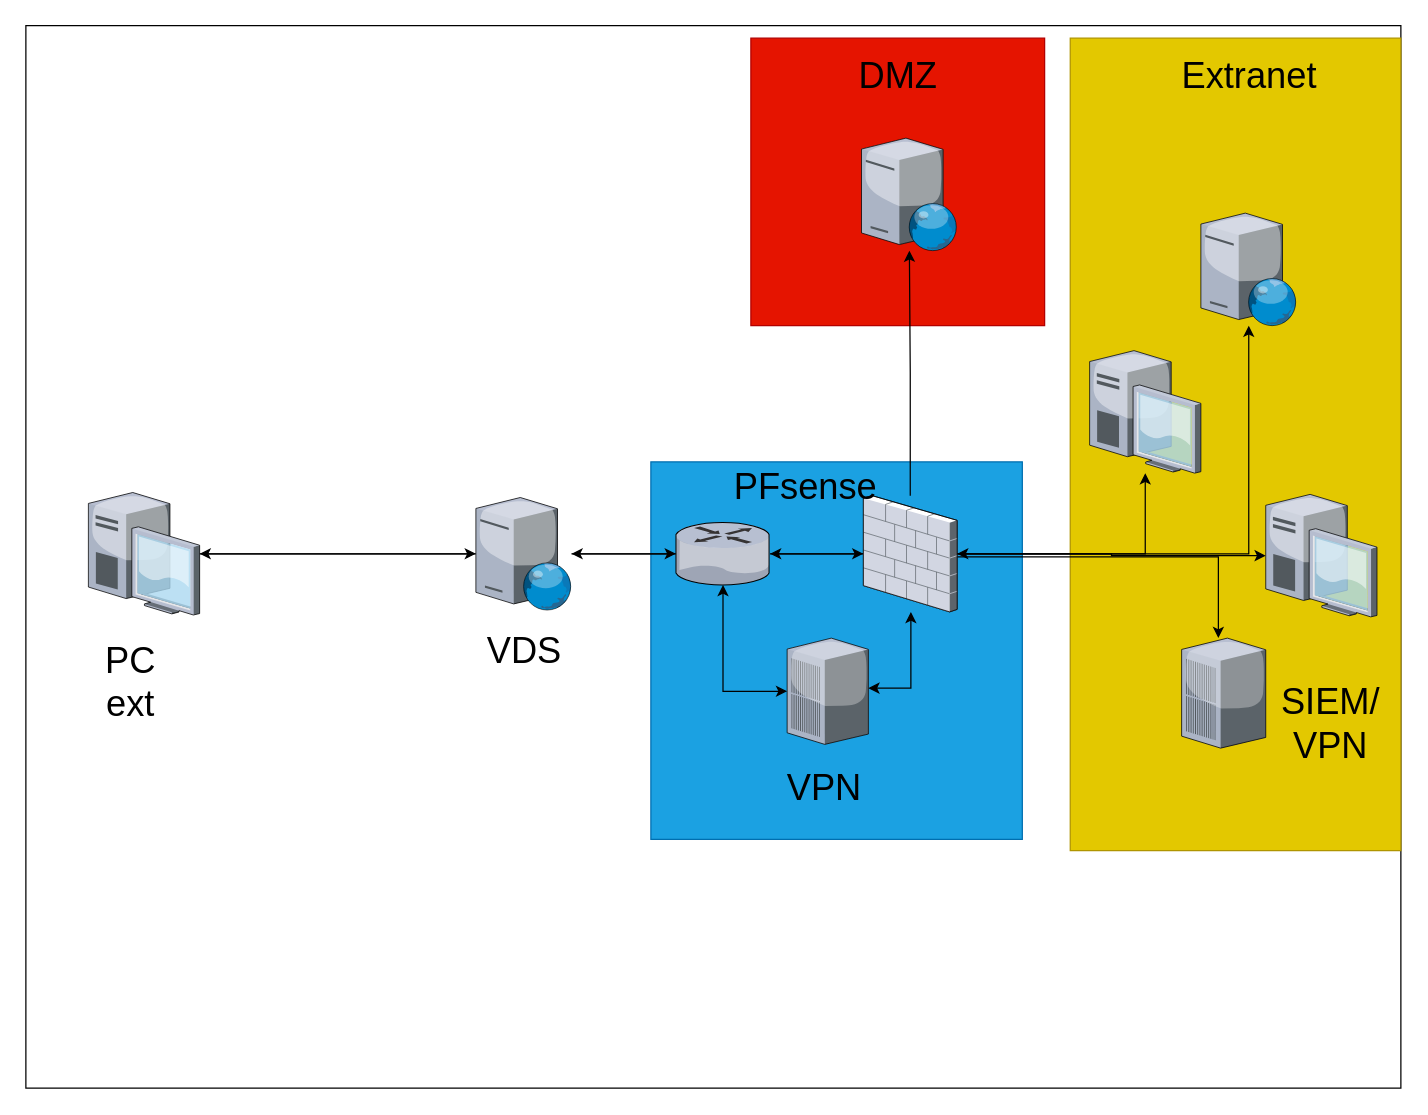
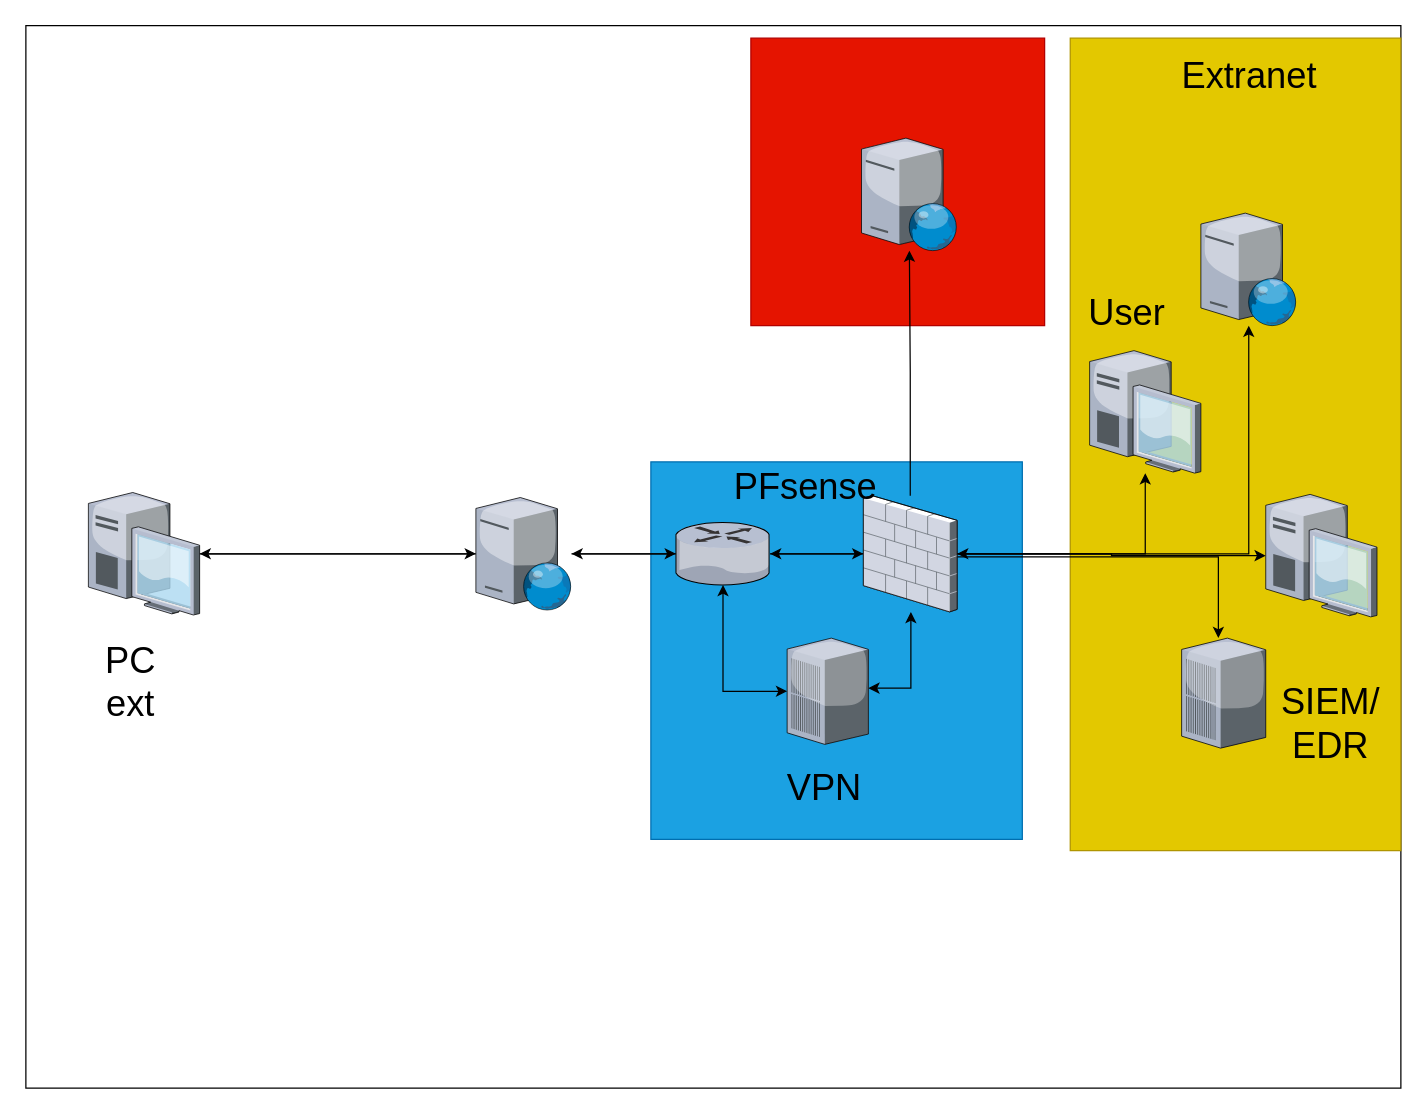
  <mxCell id="0" />
  <mxCell id="1" parent="0" />
  <mxCell id="2" value="" style="rounded=0;whiteSpace=wrap;html=1;" vertex="1" parent="1"><mxGeometry width="1100" height="850" as="geometry" x="20" y="20" /></mxCell>
  <mxCell id="3" value="" style="rounded=0;whiteSpace=wrap;html=1;fillColor=#1ba1e2;fontColor=#ffffff;strokeColor=#006EAF;" vertex="1" parent="1"><mxGeometry x="520" y="369" width="297.16" height="302" as="geometry" /></mxCell>
  <mxCell id="4" value="" style="rounded=0;whiteSpace=wrap;html=1;fillColor=#e3c800;fontColor=#000000;strokeColor=#B09500;" vertex="1" parent="1"><mxGeometry x="855.5" y="30" width="264.5" height="650" as="geometry" /></mxCell>
  <mxCell id="5" value="" style="rounded=0;whiteSpace=wrap;html=1;fillColor=light-dark(#E51400,#FF0000);fontColor=#ffffff;strokeColor=#B20000;" vertex="1" parent="1"><mxGeometry x="600" y="30" width="235" height="230" as="geometry" /></mxCell>
  <mxCell id="6" style="edgeStyle=orthogonalEdgeStyle;rounded=0;orthogonalLoop=1;jettySize=auto;html=1;" edge="1" parent="1" source="11" target="21"><mxGeometry relative="1" as="geometry"><Array as="points"><mxPoint x="974" y="445" /></Array></mxGeometry></mxCell>
  <mxCell id="7" style="edgeStyle=orthogonalEdgeStyle;rounded=0;orthogonalLoop=1;jettySize=auto;html=1;" edge="1" parent="1" source="11" target="20"><mxGeometry relative="1" as="geometry" /></mxCell>
  <mxCell id="8" style="edgeStyle=orthogonalEdgeStyle;rounded=0;orthogonalLoop=1;jettySize=auto;html=1;" edge="1" parent="1" source="11" target="14"><mxGeometry relative="1" as="geometry"><Array as="points"><mxPoint x="640" y="443" /><mxPoint x="640" y="443" /></Array></mxGeometry></mxCell>
  <mxCell id="9" style="edgeStyle=orthogonalEdgeStyle;rounded=0;orthogonalLoop=1;jettySize=auto;html=1;" edge="1" parent="1" source="11" target="15"><mxGeometry relative="1" as="geometry" /></mxCell>
  <mxCell id="10" style="edgeStyle=orthogonalEdgeStyle;rounded=0;orthogonalLoop=1;jettySize=auto;html=1;" edge="1" parent="1" source="11" target="16"><mxGeometry relative="1" as="geometry" /></mxCell>
  <mxCell id="11" value="" style="verticalLabelPosition=bottom;sketch=0;aspect=fixed;html=1;verticalAlign=top;strokeColor=none;align=center;outlineConnect=0;shape=mxgraph.citrix.firewall;" vertex="1" parent="1"><mxGeometry x="690" y="396" width="75" height="93" as="geometry" /></mxCell>
  <mxCell id="12" style="edgeStyle=orthogonalEdgeStyle;rounded=0;orthogonalLoop=1;jettySize=auto;html=1;" edge="1" parent="1" source="14" target="11"><mxGeometry relative="1" as="geometry"><Array as="points"><mxPoint x="640" y="443" /><mxPoint x="640" y="443" /></Array></mxGeometry></mxCell>
  <mxCell id="13" style="edgeStyle=orthogonalEdgeStyle;rounded=0;orthogonalLoop=1;jettySize=auto;html=1;" edge="1" parent="1" source="14" target="24"><mxGeometry relative="1" as="geometry" /></mxCell>
  <mxCell id="14" value="" style="verticalLabelPosition=bottom;sketch=0;aspect=fixed;html=1;verticalAlign=top;strokeColor=none;align=center;outlineConnect=0;shape=mxgraph.citrix.router;" vertex="1" parent="1"><mxGeometry x="540" y="417.5" width="75.34" height="50" as="geometry" /></mxCell>
  <mxCell id="15" value="" style="verticalLabelPosition=bottom;sketch=0;aspect=fixed;html=1;verticalAlign=top;strokeColor=none;align=center;outlineConnect=0;shape=mxgraph.citrix.desktop;" vertex="1" parent="1"><mxGeometry x="1011.89" y="395" width="89" height="98" as="geometry" /></mxCell>
  <mxCell id="16" value="" style="verticalLabelPosition=bottom;sketch=0;aspect=fixed;html=1;verticalAlign=top;strokeColor=none;align=center;outlineConnect=0;shape=mxgraph.citrix.desktop;" vertex="1" parent="1"><mxGeometry x="871" y="280" width="89" height="98" as="geometry" /></mxCell>
  <mxCell id="17" style="edgeStyle=orthogonalEdgeStyle;rounded=0;orthogonalLoop=1;jettySize=auto;html=1;" edge="1" parent="1" source="18" target="24"><mxGeometry relative="1" as="geometry" /></mxCell>
  <mxCell id="18" value="" style="verticalLabelPosition=bottom;sketch=0;aspect=fixed;html=1;verticalAlign=top;strokeColor=none;align=center;outlineConnect=0;shape=mxgraph.citrix.desktop;" vertex="1" parent="1"><mxGeometry x="70" y="393.5" width="89" height="98" as="geometry" /></mxCell>
  <mxCell id="19" value="" style="verticalLabelPosition=bottom;sketch=0;aspect=fixed;html=1;verticalAlign=top;strokeColor=none;align=center;outlineConnect=0;shape=mxgraph.citrix.web_server;" vertex="1" parent="1"><mxGeometry x="960" y="170" width="76.5" height="90" as="geometry" /></mxCell>
  <mxCell id="20" value="" style="verticalLabelPosition=bottom;sketch=0;aspect=fixed;html=1;verticalAlign=top;strokeColor=none;align=center;outlineConnect=0;shape=mxgraph.citrix.web_server;" vertex="1" parent="1"><mxGeometry x="688.5" y="110" width="76.5" height="90" as="geometry" /></mxCell>
  <mxCell id="21" value="" style="verticalLabelPosition=bottom;sketch=0;aspect=fixed;html=1;verticalAlign=top;strokeColor=none;align=center;outlineConnect=0;shape=mxgraph.citrix.pbx_server;" vertex="1" parent="1"><mxGeometry x="944.6" y="510" width="67.29" height="88" as="geometry" /></mxCell>
  <mxCell id="22" style="edgeStyle=orthogonalEdgeStyle;rounded=0;orthogonalLoop=1;jettySize=auto;html=1;" edge="1" parent="1" source="24" target="14"><mxGeometry relative="1" as="geometry" /></mxCell>
  <mxCell id="23" style="edgeStyle=orthogonalEdgeStyle;rounded=0;orthogonalLoop=1;jettySize=auto;html=1;" edge="1" parent="1" source="24" target="18"><mxGeometry relative="1" as="geometry" /></mxCell>
  <mxCell id="24" value="" style="verticalLabelPosition=bottom;sketch=0;aspect=fixed;html=1;verticalAlign=top;strokeColor=none;align=center;outlineConnect=0;shape=mxgraph.citrix.web_server;" vertex="1" parent="1"><mxGeometry x="380" y="397.5" width="76.5" height="90" as="geometry" /></mxCell>
- <mxCell id="25" value="DMZ" style="text;html=1;align=center;verticalAlign=middle;whiteSpace=wrap;rounded=0;fontSize=29;" vertex="1" parent="1"><mxGeometry x="673.75" y="40" width="87.5" height="40" as="geometry" /></mxCell>
  <mxCell id="26" value="PC ext" style="text;html=1;align=center;verticalAlign=middle;whiteSpace=wrap;rounded=0;fontSize=29;" vertex="1" parent="1"><mxGeometry x="60" y="525" width="87.5" height="40" as="geometry" /></mxCell>
- <mxCell id="27" value="VDS" style="text;html=1;align=center;verticalAlign=middle;whiteSpace=wrap;rounded=0;fontSize=29;" vertex="1" parent="1"><mxGeometry x="374.5" y="500" width="87.5" height="40" as="geometry" /></mxCell>
  <mxCell id="28" value="PFsense" style="text;html=1;align=center;verticalAlign=middle;whiteSpace=wrap;rounded=0;fontSize=29;" vertex="1" parent="1"><mxGeometry x="600" y="369" width="87.5" height="40" as="geometry" /></mxCell>
- <mxCell id="29" value="SIEM/ VPN" style="text;html=1;align=center;verticalAlign=middle;whiteSpace=wrap;rounded=0;fontSize=29;" vertex="1" parent="1"><mxGeometry x="1020" y="558" width="87.5" height="40" as="geometry" /></mxCell>
+ <mxCell id="29" value="SIEM/ EDR" style="text;html=1;align=center;verticalAlign=middle;whiteSpace=wrap;rounded=0;fontSize=29;" vertex="1" parent="1"><mxGeometry x="1020" y="558" width="87.5" height="40" as="geometry" /></mxCell>
  <mxCell id="30" value="" style="edgeStyle=orthogonalEdgeStyle;rounded=0;orthogonalLoop=1;jettySize=auto;html=1;startArrow=classic;startFill=1;" edge="1" parent="1" source="11" target="19"><mxGeometry relative="1" as="geometry"><mxPoint x="765" y="443" as="sourcePoint" /><mxPoint x="998" y="260" as="targetPoint" /></mxGeometry></mxCell>
+ <mxCell id="31" value="User" style="text;html=1;align=center;verticalAlign=middle;whiteSpace=wrap;rounded=0;fontSize=29;" vertex="1" parent="1"><mxGeometry x="857.1" y="230" width="87.5" height="40" as="geometry" /></mxCell>
  <mxCell id="32" value="Extranet" style="text;html=1;align=center;verticalAlign=middle;whiteSpace=wrap;rounded=0;fontSize=29;" vertex="1" parent="1"><mxGeometry x="954.5" y="40" width="87.5" height="40" as="geometry" /></mxCell>
  <mxCell id="33" style="edgeStyle=orthogonalEdgeStyle;rounded=0;orthogonalLoop=1;jettySize=auto;html=1;startArrow=classic;startFill=1;" edge="1" parent="1" source="35" target="11"><mxGeometry relative="1" as="geometry"><Array as="points"><mxPoint x="728" y="550" /></Array></mxGeometry></mxCell>
  <mxCell id="34" style="edgeStyle=orthogonalEdgeStyle;rounded=0;orthogonalLoop=1;jettySize=auto;html=1;startArrow=classic;startFill=1;" edge="1" parent="1" source="35" target="14"><mxGeometry relative="1" as="geometry" /></mxCell>
  <mxCell id="35" value="" style="verticalLabelPosition=bottom;sketch=0;aspect=fixed;html=1;verticalAlign=top;strokeColor=none;align=center;outlineConnect=0;shape=mxgraph.citrix.pbx_server;" vertex="1" parent="1"><mxGeometry x="629" y="510" width="65" height="85" as="geometry" /></mxCell>
  <mxCell id="36" value="VPN" style="text;html=1;align=center;verticalAlign=middle;whiteSpace=wrap;rounded=0;fontSize=29;" vertex="1" parent="1"><mxGeometry x="615.34" y="610" width="87.5" height="40" as="geometry" /></mxCell>
